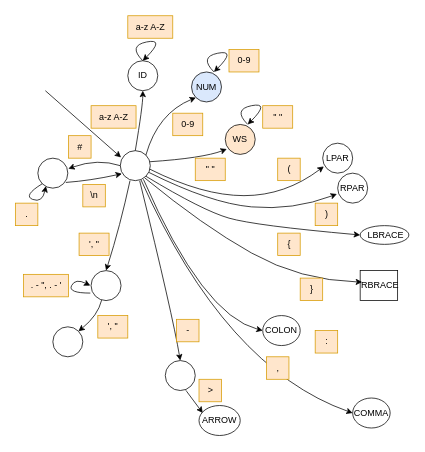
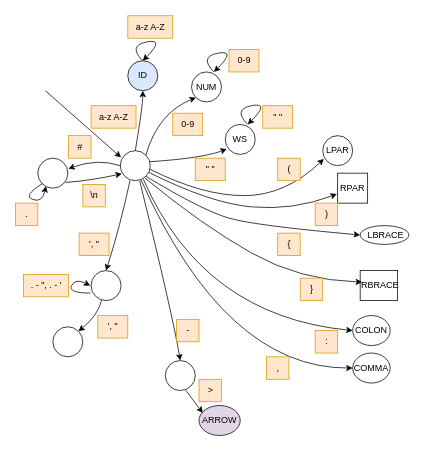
  <mxCell id="0" />
  <mxCell id="1" parent="0" />
  <mxCell id="2" value="" style="ellipse;whiteSpace=wrap;html=1;" vertex="1" parent="1"><mxGeometry x="160" y="200" width="40" height="40" as="geometry" /></mxCell>
  <mxCell id="3" value="" style="endArrow=classic;html=1;rounded=0;entryX=0.025;entryY=0.225;entryDx=0;entryDy=0;entryPerimeter=0;" edge="1" parent="1" target="2"><mxGeometry width="50" height="50" relative="1" as="geometry"><mxPoint x="60" y="120" as="sourcePoint" /><mxPoint x="130" y="240" as="targetPoint" /></mxGeometry></mxCell>
  <mxCell id="4" value="#" style="text;html=1;align=center;verticalAlign=middle;resizable=0;points=[];autosize=1;strokeColor=#d79b00;fillColor=#ffe6cc;" vertex="1" parent="1"><mxGeometry x="91" y="180" width="30" height="30" as="geometry" /></mxCell>
  <mxCell id="5" value="" style="ellipse;whiteSpace=wrap;html=1;" vertex="1" parent="1"><mxGeometry x="50" y="210" width="40" height="40" as="geometry" /></mxCell>
  <mxCell id="6" value="" style="curved=1;endArrow=classic;html=1;rounded=0;exitX=0;exitY=1;exitDx=0;exitDy=0;entryX=0.269;entryY=0.93;entryDx=0;entryDy=0;entryPerimeter=0;" edge="1" parent="1" source="5" target="5"><mxGeometry width="50" height="50" relative="1" as="geometry"><mxPoint x="54.142" y="220.002" as="sourcePoint" /><mxPoint x="54.142" y="220.002" as="targetPoint" /><Array as="points"><mxPoint x="30" y="260" /><mxPoint x="56" y="270" /></Array></mxGeometry></mxCell>
  <mxCell id="7" value="." style="text;html=1;align=center;verticalAlign=middle;resizable=0;points=[];autosize=1;strokeColor=#d79b00;fillColor=#ffe6cc;" vertex="1" parent="1"><mxGeometry x="20" y="270" width="30" height="30" as="geometry" /></mxCell>
  <mxCell id="8" value="" style="curved=1;endArrow=classic;html=1;rounded=0;entryX=0.053;entryY=0.769;entryDx=0;entryDy=0;exitX=0.933;exitY=0.81;exitDx=0;exitDy=0;exitPerimeter=0;entryPerimeter=0;" edge="1" parent="1" source="5" target="2"><mxGeometry width="50" height="50" relative="1" as="geometry"><mxPoint x="440" y="500" as="sourcePoint" /><mxPoint x="490" y="450" as="targetPoint" /><Array as="points"><mxPoint x="120" y="240" /></Array></mxGeometry></mxCell>
  <mxCell id="9" value="" style="curved=1;endArrow=classic;html=1;rounded=0;exitX=0;exitY=0.5;exitDx=0;exitDy=0;entryX=1.017;entryY=0.351;entryDx=0;entryDy=0;entryPerimeter=0;" edge="1" parent="1" source="2" target="5"><mxGeometry width="50" height="50" relative="1" as="geometry"><mxPoint x="190" y="245" as="sourcePoint" /><mxPoint x="240" y="195" as="targetPoint" /><Array as="points"><mxPoint x="130" y="210" /></Array></mxGeometry></mxCell>
  <mxCell id="10" value="\n" style="text;html=1;align=center;verticalAlign=middle;resizable=0;points=[];autosize=1;strokeColor=#d79b00;fillColor=#ffe6cc;" vertex="1" parent="1"><mxGeometry x="110" y="245" width="30" height="30" as="geometry" /></mxCell>
  <mxCell id="11" value="" style="curved=1;endArrow=classic;html=1;rounded=0;exitX=0.5;exitY=0;exitDx=0;exitDy=0;entryX=0.5;entryY=1;entryDx=0;entryDy=0;" edge="1" parent="1" source="2" target="12"><mxGeometry width="50" height="50" relative="1" as="geometry"><mxPoint x="250" y="210" as="sourcePoint" /><mxPoint x="240" y="100" as="targetPoint" /><Array as="points"><mxPoint x="190" y="140" /></Array></mxGeometry></mxCell>
- <mxCell id="12" value="ID" style="ellipse;whiteSpace=wrap;html=1;" vertex="1" parent="1"><mxGeometry x="170" y="80" width="40" height="40" as="geometry" /></mxCell>
+ <mxCell id="12" value="ID" style="ellipse;whiteSpace=wrap;html=1;fillColor=#dae8fc;" vertex="1" parent="1"><mxGeometry x="170" y="80" width="40" height="40" as="geometry" /></mxCell>
  <mxCell id="13" value="a-z A-Z" style="text;html=1;align=center;verticalAlign=middle;resizable=0;points=[];autosize=1;strokeColor=#d79b00;fillColor=#ffe6cc;" vertex="1" parent="1"><mxGeometry x="121" y="140" width="60" height="30" as="geometry" /></mxCell>
  <mxCell id="14" value="" style="curved=1;endArrow=classic;html=1;rounded=0;entryX=0.5;entryY=0;entryDx=0;entryDy=0;" edge="1" parent="1" target="12"><mxGeometry width="50" height="50" relative="1" as="geometry"><mxPoint x="190" y="80" as="sourcePoint" /><mxPoint x="240" y="30" as="targetPoint" /><Array as="points"><mxPoint x="170" y="60" /><mxPoint x="220" y="50" /></Array></mxGeometry></mxCell>
  <mxCell id="15" value="a-z A-Z" style="text;html=1;align=center;verticalAlign=middle;resizable=0;points=[];autosize=1;strokeColor=#d79b00;fillColor=#ffe6cc;" vertex="1" parent="1"><mxGeometry x="170" y="20" width="60" height="30" as="geometry" /></mxCell>
  <mxCell id="16" value="" style="curved=1;endArrow=classic;html=1;rounded=0;exitX=1;exitY=0;exitDx=0;exitDy=0;entryX=0;entryY=1;entryDx=0;entryDy=0;" edge="1" parent="1" source="2" target="17"><mxGeometry width="50" height="50" relative="1" as="geometry"><mxPoint x="210" y="200" as="sourcePoint" /><mxPoint x="260" y="150" as="targetPoint" /><Array as="points"><mxPoint x="210" y="150" /></Array></mxGeometry></mxCell>
- <mxCell id="17" value="&lt;div&gt;NUM&lt;/div&gt;" style="ellipse;whiteSpace=wrap;html=1;fillColor=#dae8fc;" vertex="1" parent="1"><mxGeometry x="255" y="95" width="40" height="40" as="geometry" /></mxCell>
+ <mxCell id="17" value="&lt;div&gt;NUM&lt;/div&gt;" style="ellipse;whiteSpace=wrap;html=1;" vertex="1" parent="1"><mxGeometry x="255" y="95" width="40" height="40" as="geometry" /></mxCell>
  <mxCell id="18" value="0-9" style="text;html=1;align=center;verticalAlign=middle;resizable=0;points=[];autosize=1;strokeColor=#d79b00;fillColor=#ffe6cc;" vertex="1" parent="1"><mxGeometry x="230" y="150" width="40" height="30" as="geometry" /></mxCell>
  <mxCell id="19" value="" style="curved=1;endArrow=classic;html=1;rounded=0;entryX=0.5;entryY=0;entryDx=0;entryDy=0;" edge="1" parent="1"><mxGeometry width="50" height="50" relative="1" as="geometry"><mxPoint x="285" y="95" as="sourcePoint" /><mxPoint x="285" y="95" as="targetPoint" /><Array as="points"><mxPoint x="265" y="75" /><mxPoint x="315" y="65" /></Array></mxGeometry></mxCell>
  <mxCell id="20" value="0-9" style="text;html=1;align=center;verticalAlign=middle;resizable=0;points=[];autosize=1;strokeColor=#d79b00;fillColor=#ffe6cc;" vertex="1" parent="1"><mxGeometry x="305" y="65" width="40" height="30" as="geometry" /></mxCell>
  <mxCell id="21" value="" style="curved=1;endArrow=classic;html=1;rounded=0;exitX=0.991;exitY=0.369;exitDx=0;exitDy=0;exitPerimeter=0;entryX=0.053;entryY=0.822;entryDx=0;entryDy=0;entryPerimeter=0;" edge="1" parent="1" source="2" target="22"><mxGeometry width="50" height="50" relative="1" as="geometry"><mxPoint x="270" y="260" as="sourcePoint" /><mxPoint x="310" y="200" as="targetPoint" /><Array as="points"><mxPoint x="270" y="210" /></Array></mxGeometry></mxCell>
- <mxCell id="22" value="&lt;div&gt;WS&lt;/div&gt;" style="ellipse;whiteSpace=wrap;html=1;fillColor=#ffe6cc;" vertex="1" parent="1"><mxGeometry x="300" y="165" width="40" height="40" as="geometry" /></mxCell>
+ <mxCell id="22" value="&lt;div&gt;WS&lt;/div&gt;" style="ellipse;whiteSpace=wrap;html=1;" vertex="1" parent="1"><mxGeometry x="300" y="165" width="40" height="40" as="geometry" /></mxCell>
  <mxCell id="23" value="" style="curved=1;endArrow=classic;html=1;rounded=0;entryX=0.5;entryY=0;entryDx=0;entryDy=0;" edge="1" parent="1"><mxGeometry width="50" height="50" relative="1" as="geometry"><mxPoint x="330" y="165" as="sourcePoint" /><mxPoint x="330" y="165" as="targetPoint" /><Array as="points"><mxPoint x="310" y="145" /><mxPoint x="360" y="135" /></Array></mxGeometry></mxCell>
  <mxCell id="24" value="&quot; &quot;" style="text;html=1;align=center;verticalAlign=middle;resizable=0;points=[];autosize=1;strokeColor=#d79b00;fillColor=#ffe6cc;" vertex="1" parent="1"><mxGeometry x="350" y="140" width="40" height="30" as="geometry" /></mxCell>
  <mxCell id="25" value="&quot; &quot;" style="text;html=1;align=center;verticalAlign=middle;resizable=0;points=[];autosize=1;strokeColor=#d79b00;fillColor=#ffe6cc;" vertex="1" parent="1"><mxGeometry x="260" y="210" width="40" height="30" as="geometry" /></mxCell>
  <mxCell id="26" value="" style="curved=1;endArrow=classic;html=1;rounded=0;exitX=0.986;exitY=0.618;exitDx=0;exitDy=0;exitPerimeter=0;entryX=0.038;entryY=0.775;entryDx=0;entryDy=0;entryPerimeter=0;" edge="1" parent="1" source="2" target="28"><mxGeometry width="50" height="50" relative="1" as="geometry"><mxPoint x="300" y="330" as="sourcePoint" /><mxPoint x="330" y="300" as="targetPoint" /><Array as="points"><mxPoint x="270" y="260" /><mxPoint x="380" y="260" /></Array></mxGeometry></mxCell>
  <mxCell id="27" value="(" style="text;html=1;align=center;verticalAlign=middle;resizable=0;points=[];autosize=1;strokeColor=#d79b00;fillColor=#ffe6cc;" vertex="1" parent="1"><mxGeometry x="370" y="210" width="30" height="30" as="geometry" /></mxCell>
- <mxCell id="28" value="&lt;div&gt;LPAR&lt;/div&gt;" style="ellipse;whiteSpace=wrap;html=1;" vertex="1" parent="1"><mxGeometry x="430" y="190" width="40" height="40" as="geometry" /></mxCell>
+ <mxCell id="28" value="&lt;div&gt;LPAR&lt;/div&gt;" style="ellipse;whiteSpace=wrap;html=1;" vertex="1" parent="1"><mxGeometry x="430" y="180" width="40" height="40" as="geometry" /></mxCell>
  <mxCell id="29" value="" style="curved=1;endArrow=classic;html=1;rounded=0;exitX=0.959;exitY=0.728;exitDx=0;exitDy=0;exitPerimeter=0;entryX=-0.025;entryY=0.697;entryDx=0;entryDy=0;entryPerimeter=0;" edge="1" parent="1" source="2" target="30"><mxGeometry width="50" height="50" relative="1" as="geometry"><mxPoint x="280" y="320" as="sourcePoint" /><mxPoint x="440" y="310" as="targetPoint" /><Array as="points"><mxPoint x="280" y="270" /><mxPoint x="390" y="280" /></Array></mxGeometry></mxCell>
- <mxCell id="30" value="&lt;div&gt;RPAR&lt;/div&gt;" style="ellipse;whiteSpace=wrap;html=1;" vertex="1" parent="1"><mxGeometry x="450" y="230" width="40" height="40" as="geometry" /></mxCell>
+ <mxCell id="30" value="&lt;div&gt;RPAR&lt;/div&gt;" style="whiteSpace=wrap;html=1;rounded=0;" vertex="1" parent="1"><mxGeometry x="450" y="230" width="40" height="40" as="geometry" /></mxCell>
  <mxCell id="31" value=")" style="text;html=1;align=center;verticalAlign=middle;resizable=0;points=[];autosize=1;strokeColor=#d79b00;fillColor=#ffe6cc;" vertex="1" parent="1"><mxGeometry x="420" y="270" width="30" height="30" as="geometry" /></mxCell>
  <mxCell id="32" value="" style="curved=1;endArrow=classic;html=1;rounded=0;exitX=1;exitY=1;exitDx=0;exitDy=0;entryX=0;entryY=0.5;entryDx=0;entryDy=0;" edge="1" parent="1" source="2" target="34"><mxGeometry width="50" height="50" relative="1" as="geometry"><mxPoint x="340" y="350" as="sourcePoint" /><mxPoint x="470" y="320" as="targetPoint" /><Array as="points"><mxPoint x="270" y="280" /><mxPoint x="340" y="300" /></Array></mxGeometry></mxCell>
  <mxCell id="33" value="{" style="text;html=1;align=center;verticalAlign=middle;resizable=0;points=[];autosize=1;strokeColor=#d79b00;fillColor=#ffe6cc;" vertex="1" parent="1"><mxGeometry x="370" y="310" width="30" height="30" as="geometry" /></mxCell>
  <mxCell id="34" value="&lt;div&gt;&amp;nbsp;LBRACE&lt;/div&gt;" style="ellipse;whiteSpace=wrap;html=1;" vertex="1" parent="1"><mxGeometry x="480" y="300" width="65" height="25" as="geometry" /></mxCell>
  <mxCell id="35" value="&lt;div&gt;&amp;nbsp;RBRACE&lt;/div&gt;" style="whiteSpace=wrap;html=1;rounded=0;" vertex="1" parent="1"><mxGeometry x="480" y="360" width="50" height="40" as="geometry" /></mxCell>
  <mxCell id="36" value="" style="curved=1;endArrow=classic;html=1;rounded=0;exitX=0.812;exitY=0.906;exitDx=0;exitDy=0;entryX=0.053;entryY=0.383;entryDx=0;entryDy=0;entryPerimeter=0;exitPerimeter=0;" edge="1" parent="1" source="2" target="35"><mxGeometry width="50" height="50" relative="1" as="geometry"><mxPoint x="300" y="370" as="sourcePoint" /><mxPoint x="350" y="320" as="targetPoint" /><Array as="points"><mxPoint x="270" y="300" /><mxPoint x="400" y="373" /></Array></mxGeometry></mxCell>
  <mxCell id="37" value="}" style="text;html=1;align=center;verticalAlign=middle;resizable=0;points=[];autosize=1;strokeColor=#d79b00;fillColor=#ffe6cc;" vertex="1" parent="1"><mxGeometry x="400" y="370" width="30" height="30" as="geometry" /></mxCell>
- <mxCell id="38" value="&lt;div&gt;COLON&lt;/div&gt;" style="ellipse;whiteSpace=wrap;html=1;" vertex="1" parent="1"><mxGeometry x="350" y="420" width="50" height="40" as="geometry" /></mxCell>
- <mxCell id="39" value="&lt;div&gt;COMMA&lt;/div&gt;" style="ellipse;whiteSpace=wrap;html=1;" vertex="1" parent="1"><mxGeometry x="470" y="530" width="50" height="40" as="geometry" /></mxCell>
+ <mxCell id="38" value="&lt;div&gt;COLON&lt;/div&gt;" style="ellipse;whiteSpace=wrap;html=1;" vertex="1" parent="1"><mxGeometry x="470" y="420" width="50" height="40" as="geometry" /></mxCell>
+ <mxCell id="39" value="&lt;div&gt;COMMA&lt;/div&gt;" style="ellipse;whiteSpace=wrap;html=1;" vertex="1" parent="1"><mxGeometry x="470" y="470" width="50" height="40" as="geometry" /></mxCell>
  <mxCell id="40" value="" style="curved=1;endArrow=classic;html=1;rounded=0;entryX=0;entryY=0.5;entryDx=0;entryDy=0;exitX=0.77;exitY=0.955;exitDx=0;exitDy=0;exitPerimeter=0;" edge="1" parent="1" source="2" target="38"><mxGeometry width="50" height="50" relative="1" as="geometry"><mxPoint x="220" y="420" as="sourcePoint" /><mxPoint x="270" y="370" as="targetPoint" /><Array as="points"><mxPoint x="270" y="420" /></Array></mxGeometry></mxCell>
  <mxCell id="41" value=":" style="text;html=1;align=center;verticalAlign=middle;resizable=0;points=[];autosize=1;strokeColor=#d79b00;fillColor=#ffe6cc;" vertex="1" parent="1"><mxGeometry x="420" y="440" width="30" height="30" as="geometry" /></mxCell>
  <mxCell id="42" value="" style="curved=1;endArrow=classic;html=1;rounded=0;exitX=0.693;exitY=0.979;exitDx=0;exitDy=0;exitPerimeter=0;entryX=0;entryY=0.5;entryDx=0;entryDy=0;" edge="1" parent="1" source="2" target="39"><mxGeometry width="50" height="50" relative="1" as="geometry"><mxPoint x="190" y="260" as="sourcePoint" /><mxPoint x="300" y="440" as="targetPoint" /><Array as="points"><mxPoint x="300" y="490" /></Array></mxGeometry></mxCell>
  <mxCell id="43" value="," style="text;html=1;align=center;verticalAlign=middle;resizable=0;points=[];autosize=1;strokeColor=#d79b00;fillColor=#ffe6cc;" vertex="1" parent="1"><mxGeometry x="355" y="475" width="30" height="30" as="geometry" /></mxCell>
  <mxCell id="44" value="" style="curved=1;endArrow=classic;html=1;rounded=0;exitX=0.647;exitY=1.006;exitDx=0;exitDy=0;exitPerimeter=0;" edge="1" parent="1" source="2"><mxGeometry width="50" height="50" relative="1" as="geometry"><mxPoint x="200" y="300" as="sourcePoint" /><mxPoint x="240" y="480" as="targetPoint" /><Array as="points"><mxPoint x="230" y="420" /></Array></mxGeometry></mxCell>
  <mxCell id="45" value="" style="curved=1;endArrow=classic;html=1;rounded=0;exitX=0.686;exitY=0.993;exitDx=0;exitDy=0;exitPerimeter=0;" edge="1" parent="1" source="47"><mxGeometry width="50" height="50" relative="1" as="geometry"><mxPoint x="270" y="600" as="sourcePoint" /><mxPoint x="270" y="550" as="targetPoint" /><Array as="points"><mxPoint x="270" y="550" /></Array></mxGeometry></mxCell>
  <mxCell id="46" value="-" style="text;html=1;align=center;verticalAlign=middle;resizable=0;points=[];autosize=1;strokeColor=#d79b00;fillColor=#ffe6cc;" vertex="1" parent="1"><mxGeometry x="235" y="425" width="30" height="30" as="geometry" /></mxCell>
  <mxCell id="47" value="" style="ellipse;whiteSpace=wrap;html=1;" vertex="1" parent="1"><mxGeometry x="220" y="480" width="40" height="40" as="geometry" /></mxCell>
- <mxCell id="48" value="ARROW" style="ellipse;whiteSpace=wrap;html=1;" vertex="1" parent="1"><mxGeometry x="265" y="540" width="55" height="40" as="geometry" /></mxCell>
+ <mxCell id="48" value="ARROW" style="ellipse;whiteSpace=wrap;html=1;fillColor=#e1d5e7;" vertex="1" parent="1"><mxGeometry x="265" y="540" width="55" height="40" as="geometry" /></mxCell>
  <mxCell id="49" value="&amp;gt;" style="text;html=1;align=center;verticalAlign=middle;resizable=0;points=[];autosize=1;strokeColor=#d79b00;fillColor=#ffe6cc;" vertex="1" parent="1"><mxGeometry x="265" y="505" width="30" height="30" as="geometry" /></mxCell>
  <mxCell id="50" value="" style="ellipse;whiteSpace=wrap;html=1;" vertex="1" parent="1"><mxGeometry x="121" y="360" width="40" height="40" as="geometry" /></mxCell>
  <mxCell id="51" value="" style="curved=1;endArrow=classic;html=1;rounded=0;exitX=0.324;exitY=0.999;exitDx=0;exitDy=0;exitPerimeter=0;entryX=0.5;entryY=0;entryDx=0;entryDy=0;" edge="1" parent="1" source="2" target="50"><mxGeometry width="50" height="50" relative="1" as="geometry"><mxPoint x="160" y="240" as="sourcePoint" /><mxPoint x="130" y="360" as="targetPoint" /><Array as="points"><mxPoint x="160" y="300" /></Array></mxGeometry></mxCell>
  <mxCell id="52" value="', &quot;" style="text;html=1;align=center;verticalAlign=middle;resizable=0;points=[];autosize=1;strokeColor=#d79b00;fillColor=#ffe6cc;" vertex="1" parent="1"><mxGeometry x="105" y="310" width="40" height="30" as="geometry" /></mxCell>
  <mxCell id="53" value="" style="curved=1;endArrow=classic;html=1;rounded=0;exitX=0.353;exitY=0.985;exitDx=0;exitDy=0;exitPerimeter=0;entryX=1;entryY=0;entryDx=0;entryDy=0;" edge="1" parent="1" source="50" target="54"><mxGeometry width="50" height="50" relative="1" as="geometry"><mxPoint x="90" y="470" as="sourcePoint" /><mxPoint x="110" y="440" as="targetPoint" /><Array as="points"><mxPoint x="130" y="420" /></Array></mxGeometry></mxCell>
  <mxCell id="54" value="" style="ellipse;whiteSpace=wrap;html=1;" vertex="1" parent="1"><mxGeometry x="70" y="435" width="40" height="40" as="geometry" /></mxCell>
  <mxCell id="55" value="', &quot;" style="text;html=1;align=center;verticalAlign=middle;resizable=0;points=[];autosize=1;strokeColor=#d79b00;fillColor=#ffe6cc;" vertex="1" parent="1"><mxGeometry x="130" y="420" width="40" height="30" as="geometry" /></mxCell>
  <mxCell id="56" value="" style="curved=1;endArrow=classic;html=1;rounded=0;" edge="1" parent="1"><mxGeometry width="50" height="50" relative="1" as="geometry"><mxPoint x="120" y="390" as="sourcePoint" /><mxPoint x="120" y="380" as="targetPoint" /><Array as="points"><mxPoint x="90" y="390" /><mxPoint x="100" y="370" /></Array></mxGeometry></mxCell>
  <mxCell id="57" value=". - &quot;, . - '" style="text;html=1;align=center;verticalAlign=middle;resizable=0;points=[];autosize=1;strokeColor=#d79b00;fillColor=#ffe6cc;" vertex="1" parent="1"><mxGeometry x="31" y="365" width="60" height="30" as="geometry" /></mxCell>
